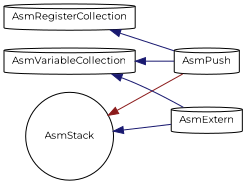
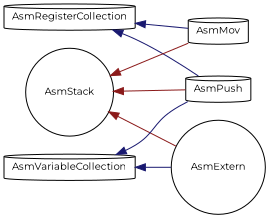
  digraph {
    fontname=Montserrat
    rankdir=LR
    node [color=black fillcolor=white fontname=Montserrat fontsize=10 shape=cylinder style=filled]
    edge [color=midnightblue dir=back fontname=Montserrat fontsize=10 labelfontname=Helvetica labelfontsize=10 style=solid]
    n1 [height=0.2 label=AsmRegisterCollection width=0.4]
+   n2 [height=0.2 label=AsmMov width=0.4]
    n3 [height=0.2 label=AsmPush width=0.4]
    n4 [height=0.2 label=AsmStack shape=circle width=0.4]
-   n5 [height=0.2 label=AsmExtern width=0.4]
+   n5 [height=0.2 label=AsmExtern shape=circle width=0.4]
    n6 [height=0.2 label=AsmVariableCollection width=0.4]
+   n1 -> n2
    n1 -> n3
+   n4 -> n2 [color=firebrick4]
    n4 -> n3 [color=firebrick4]
-   n4 -> n5
+   n4 -> n5 [color=firebrick4]
    n6 -> n3
    n6 -> n5
  }
